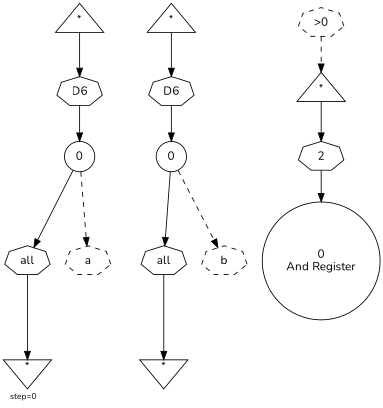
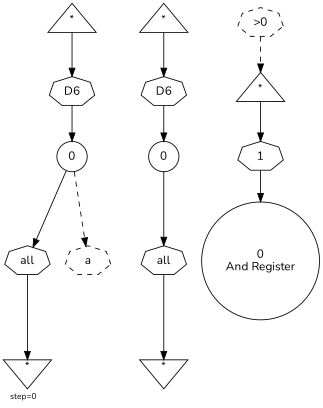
  digraph {
    fontname=Nunito
    fontsize=10
    label="step=0"
    labeljust=left
    labelloc=bottom
    node [color=black fontname=Nunito peripheries=1 shape=septagon]
    edge [color=black fontname=Nunito]
    n1 [label=<<SUP>*</SUP>> labelfontcolor=black shape=triangle]
    n2 [label=<D6>]
    n3 [label=<0> labelfontcolor=black shape=circle]
    n4 [label=<all>]
    n5 [label=<a> style=dashed]
    n6 [label=<<SUP>*</SUP>> labelfontcolor=black shape=invtriangle]
    n7 [label=<<SUP>*</SUP>> labelfontcolor=black shape=triangle]
    n8 [label=<D6>]
    n9 [label=<0> labelfontcolor=black shape=circle]
    n10 [label=<all>]
-   n11 [label=<b> style=dashed]
    n12 [label=<<SUP>*</SUP>> labelfontcolor=black shape=invtriangle]
    n13 [label=<&gt;0> style=dashed]
    n14 [label=<<SUP>*</SUP>> labelfontcolor=black shape=triangle]
-   n15 [label=2]
+   n15 [label=1]
    n16 [label=<0<BR />And Register> labelfontcolor=black shape=circle]
    n1 -> n2
    n2 -> n3
    n3 -> n4
    n3 -> n5 [style=dashed]
    n4 -> n6
    n7 -> n8
    n8 -> n9
    n9 -> n10
-   n9 -> n11 [style=dashed]
    n10 -> n12
    n13 -> n14 [style=dashed]
    n14 -> n15
    n15 -> n16
  }
